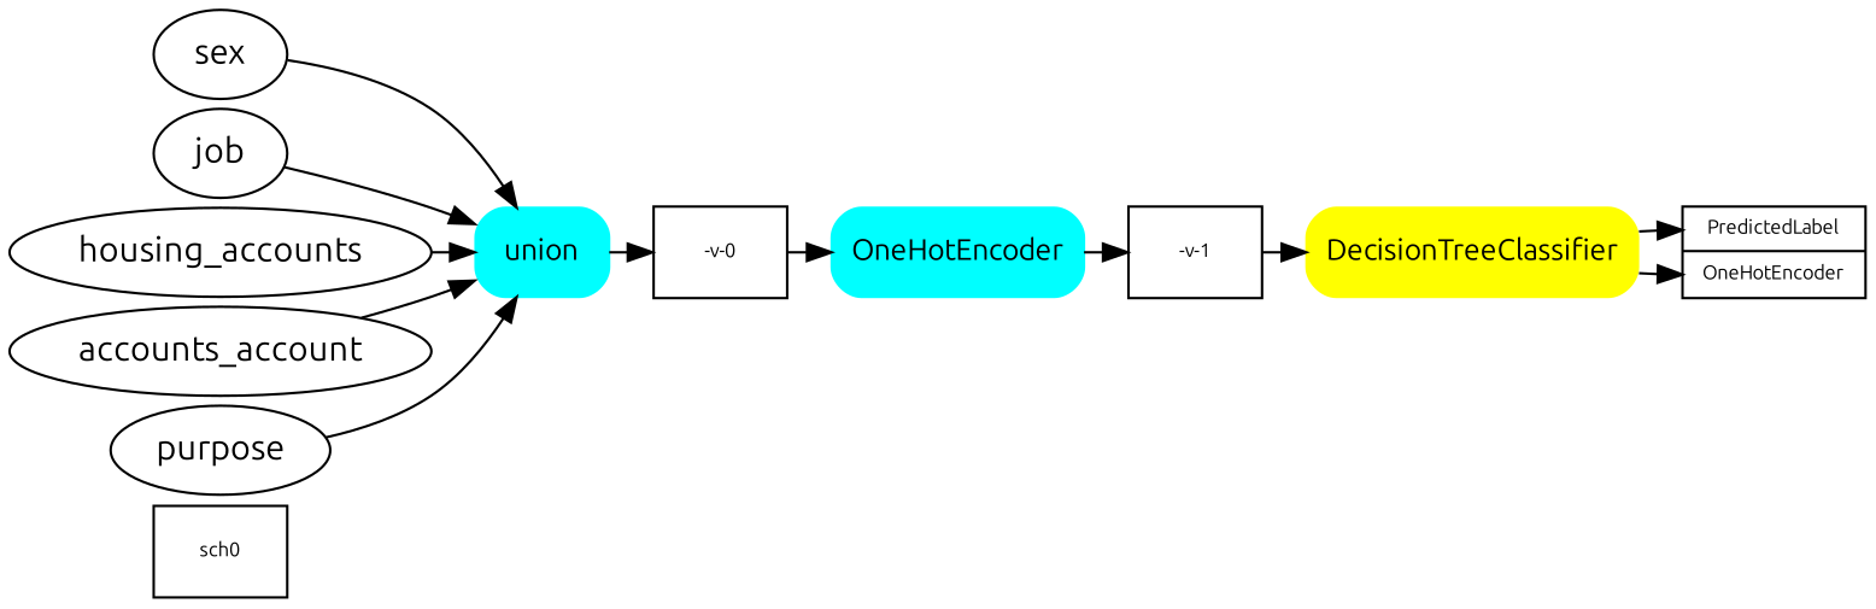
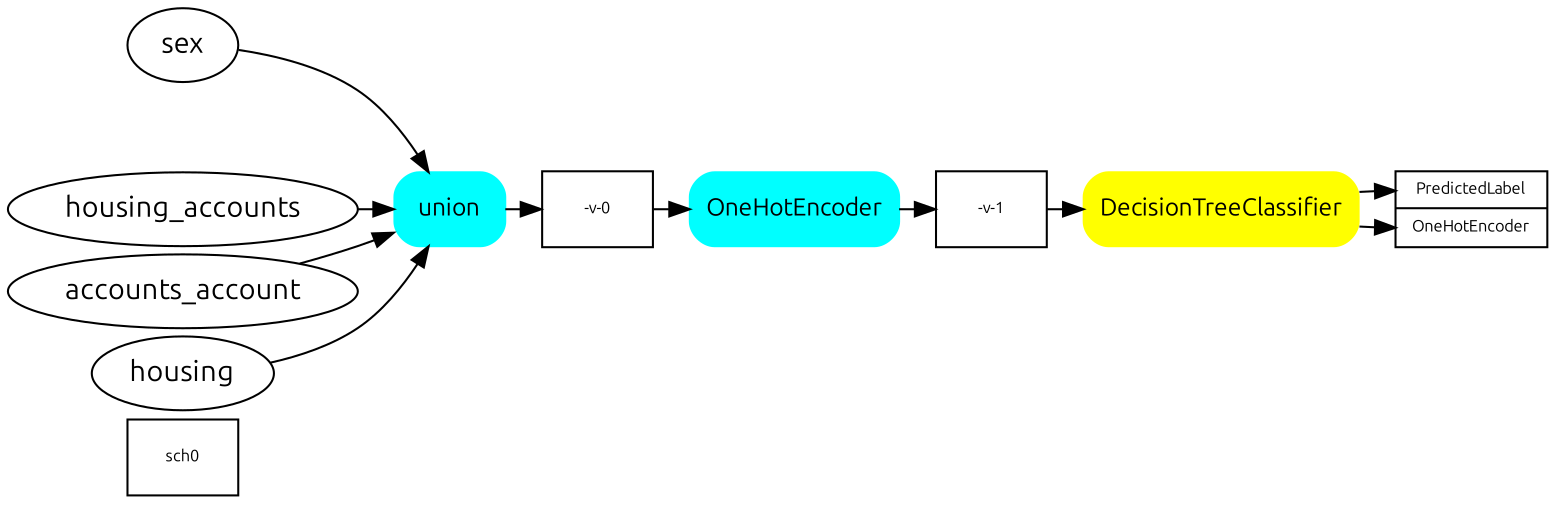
  digraph {
    fontname=Ubuntu
    nodesep=0.05
    rankdir=LR
    ranksep=0.25
    node [fontname=Ubuntu]
    edge [fontname=Ubuntu]
    sch0 [fontsize=8 shape=record]
    n2 [color=cyan fontsize=12 label=union shape=box style="filled,rounded"]
    n3 [fontsize=8 label="<f0> -v-0" shape=record]
    n4 [color=cyan fontsize=12 label=OneHotEncoder shape=box style="filled,rounded"]
    sex
-   job
    n7 [label=housing_accounts]
    n8 [label=accounts_account]
-   purpose
+   purpose [label=housing]
    n10 [fontsize=8 label="<f0> -v-1" shape=record]
    n11 [color=yellow fontsize=12 label=DecisionTreeClassifier shape=box style="filled,rounded"]
    n12 [fontsize=8 label="<f0> PredictedLabel|<f1> OneHotEncoder" shape=record]
    n2 -> n3 [headport=f0]
    n3 -> n4 [tailport=f0]
    n4 -> n10 [headport=f0]
    sex -> n2
-   job -> n2
    n7 -> n2
    n8 -> n2
    purpose -> n2
    n10 -> n11 [tailport=f0]
    n11 -> n12 [headport=f0]
    n11 -> n12 [headport=f1]
  }
